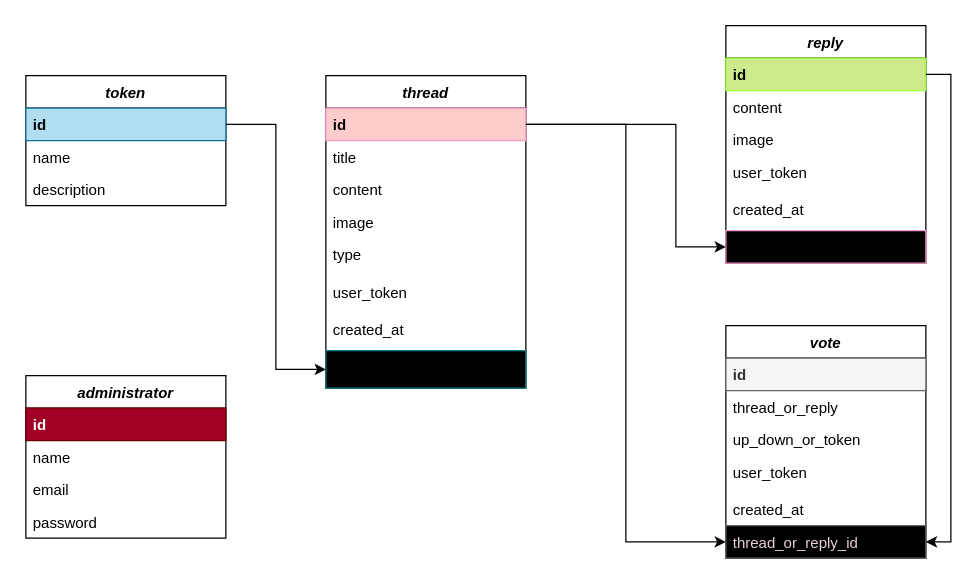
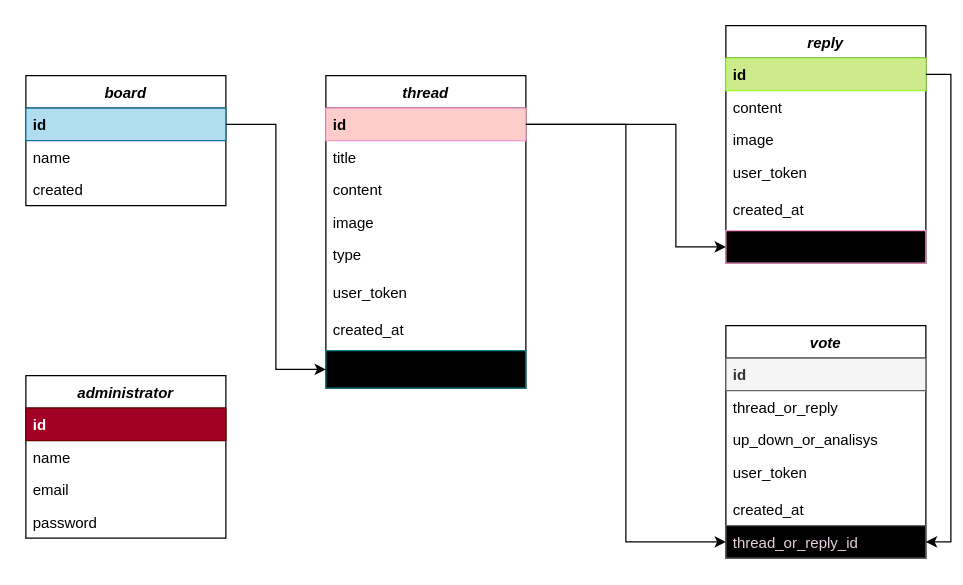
  <mxCell id="0" />
  <mxCell id="1" parent="0" />
- <mxCell id="2" value="token" style="swimlane;fontStyle=3;align=center;verticalAlign=top;childLayout=stackLayout;horizontal=1;startSize=26;horizontalStack=0;resizeParent=1;resizeLast=0;collapsible=1;marginBottom=0;rounded=0;shadow=0;strokeWidth=1;" parent="1" vertex="1"><mxGeometry x="20" y="60" width="160" height="104" as="geometry"><mxRectangle x="230" y="140" width="160" height="26" as="alternateBounds" /></mxGeometry></mxCell>
+ <mxCell id="2" value="board" style="swimlane;fontStyle=3;align=center;verticalAlign=top;childLayout=stackLayout;horizontal=1;startSize=26;horizontalStack=0;resizeParent=1;resizeLast=0;collapsible=1;marginBottom=0;rounded=0;shadow=0;strokeWidth=1;" parent="1" vertex="1"><mxGeometry x="20" y="60" width="160" height="104" as="geometry"><mxRectangle x="230" y="140" width="160" height="26" as="alternateBounds" /></mxGeometry></mxCell>
  <mxCell id="3" value="id" style="text;align=left;verticalAlign=top;spacingLeft=4;spacingRight=4;overflow=hidden;rotatable=0;points=[[0,0.5],[1,0.5]];portConstraint=eastwest;fillColor=#b1ddf0;strokeColor=#10739e;fontStyle=1;fontColor=#000000;" parent="2" vertex="1"><mxGeometry y="26" width="160" height="26" as="geometry" /></mxCell>
  <mxCell id="4" value="name" style="text;align=left;verticalAlign=top;spacingLeft=4;spacingRight=4;overflow=hidden;rotatable=0;points=[[0,0.5],[1,0.5]];portConstraint=eastwest;rounded=0;shadow=0;html=0;" parent="2" vertex="1"><mxGeometry y="52" width="160" height="26" as="geometry" /></mxCell>
- <mxCell id="5" value="description" style="text;align=left;verticalAlign=top;spacingLeft=4;spacingRight=4;overflow=hidden;rotatable=0;points=[[0,0.5],[1,0.5]];portConstraint=eastwest;rounded=0;shadow=0;html=0;" parent="2" vertex="1"><mxGeometry y="78" width="160" height="26" as="geometry" /></mxCell>
+ <mxCell id="5" value="created" style="text;align=left;verticalAlign=top;spacingLeft=4;spacingRight=4;overflow=hidden;rotatable=0;points=[[0,0.5],[1,0.5]];portConstraint=eastwest;rounded=0;shadow=0;html=0;" parent="2" vertex="1"><mxGeometry y="78" width="160" height="26" as="geometry" /></mxCell>
  <mxCell id="6" value="thread" style="swimlane;fontStyle=3;align=center;verticalAlign=top;childLayout=stackLayout;horizontal=1;startSize=26;horizontalStack=0;resizeParent=1;resizeLast=0;collapsible=1;marginBottom=0;rounded=0;shadow=0;strokeWidth=1;" vertex="1" parent="1"><mxGeometry x="260" y="60" width="160" height="250" as="geometry"><mxRectangle x="120" y="320" width="160" height="26" as="alternateBounds" /></mxGeometry></mxCell>
  <mxCell id="7" value="id" style="text;align=left;verticalAlign=top;spacingLeft=4;spacingRight=4;overflow=hidden;rotatable=0;points=[[0,0.5],[1,0.5]];portConstraint=eastwest;fillColor=#ffcccc;strokeColor=#FF99CC;fontStyle=1;fontColor=#000000;" vertex="1" parent="6"><mxGeometry y="26" width="160" height="26" as="geometry" /></mxCell>
  <mxCell id="8" value="title" style="text;align=left;verticalAlign=top;spacingLeft=4;spacingRight=4;overflow=hidden;rotatable=0;points=[[0,0.5],[1,0.5]];portConstraint=eastwest;rounded=0;shadow=0;html=0;" vertex="1" parent="6"><mxGeometry y="52" width="160" height="26" as="geometry" /></mxCell>
  <mxCell id="9" value="content" style="text;align=left;verticalAlign=top;spacingLeft=4;spacingRight=4;overflow=hidden;rotatable=0;points=[[0,0.5],[1,0.5]];portConstraint=eastwest;rounded=0;shadow=0;html=0;" vertex="1" parent="6"><mxGeometry y="78" width="160" height="26" as="geometry" /></mxCell>
  <mxCell id="10" value="image" style="text;align=left;verticalAlign=top;spacingLeft=4;spacingRight=4;overflow=hidden;rotatable=0;points=[[0,0.5],[1,0.5]];portConstraint=eastwest;rounded=0;shadow=0;html=0;" vertex="1" parent="6"><mxGeometry y="104" width="160" height="26" as="geometry" /></mxCell>
  <mxCell id="11" value="type" style="text;align=left;verticalAlign=top;spacingLeft=4;spacingRight=4;overflow=hidden;rotatable=0;points=[[0,0.5],[1,0.5]];portConstraint=eastwest;rounded=0;shadow=0;html=0;" vertex="1" parent="6"><mxGeometry y="130" width="160" height="30" as="geometry" /></mxCell>
  <mxCell id="12" value="user_token" style="text;align=left;verticalAlign=top;spacingLeft=4;spacingRight=4;overflow=hidden;rotatable=0;points=[[0,0.5],[1,0.5]];portConstraint=eastwest;rounded=0;shadow=0;html=0;" vertex="1" parent="6"><mxGeometry y="160" width="160" height="30" as="geometry" /></mxCell>
  <mxCell id="13" value="created_at" style="text;align=left;verticalAlign=top;spacingLeft=4;spacingRight=4;overflow=hidden;rotatable=0;points=[[0,0.5],[1,0.5]];portConstraint=eastwest;rounded=0;shadow=0;html=0;" vertex="1" parent="6"><mxGeometry y="190" width="160" height="30" as="geometry" /></mxCell>
  <mxCell id="14" value="image_id" style="text;align=left;verticalAlign=top;spacingLeft=4;spacingRight=4;overflow=hidden;rotatable=0;points=[[0,0.5],[1,0.5]];portConstraint=eastwest;rounded=0;shadow=0;html=0;fillColor=#000000;strokeColor=#0e8088;" vertex="1" parent="6"><mxGeometry y="220" width="160" height="30" as="geometry" /></mxCell>
  <mxCell id="15" value="reply" style="swimlane;fontStyle=3;align=center;verticalAlign=top;childLayout=stackLayout;horizontal=1;startSize=26;horizontalStack=0;resizeParent=1;resizeLast=0;collapsible=1;marginBottom=0;rounded=0;shadow=0;strokeWidth=1;" vertex="1" parent="1"><mxGeometry x="580" y="20" width="160" height="190" as="geometry"><mxRectangle x="230" y="140" width="160" height="26" as="alternateBounds" /></mxGeometry></mxCell>
  <mxCell id="16" value="id" style="text;align=left;verticalAlign=top;spacingLeft=4;spacingRight=4;overflow=hidden;rotatable=0;points=[[0,0.5],[1,0.5]];portConstraint=eastwest;fillColor=#cdeb8b;strokeColor=#99FF33;fontStyle=1;fontColor=#000000;" vertex="1" parent="15"><mxGeometry y="26" width="160" height="26" as="geometry" /></mxCell>
  <mxCell id="17" value="content" style="text;align=left;verticalAlign=top;spacingLeft=4;spacingRight=4;overflow=hidden;rotatable=0;points=[[0,0.5],[1,0.5]];portConstraint=eastwest;rounded=0;shadow=0;html=0;" vertex="1" parent="15"><mxGeometry y="52" width="160" height="26" as="geometry" /></mxCell>
  <mxCell id="18" value="image" style="text;align=left;verticalAlign=top;spacingLeft=4;spacingRight=4;overflow=hidden;rotatable=0;points=[[0,0.5],[1,0.5]];portConstraint=eastwest;rounded=0;shadow=0;html=0;" vertex="1" parent="15"><mxGeometry y="78" width="160" height="26" as="geometry" /></mxCell>
  <mxCell id="19" value="user_token" style="text;align=left;verticalAlign=top;spacingLeft=4;spacingRight=4;overflow=hidden;rotatable=0;points=[[0,0.5],[1,0.5]];portConstraint=eastwest;rounded=0;shadow=0;html=0;" vertex="1" parent="15"><mxGeometry y="104" width="160" height="30" as="geometry" /></mxCell>
  <mxCell id="20" value="created_at" style="text;align=left;verticalAlign=top;spacingLeft=4;spacingRight=4;overflow=hidden;rotatable=0;points=[[0,0.5],[1,0.5]];portConstraint=eastwest;rounded=0;shadow=0;html=0;" vertex="1" parent="15"><mxGeometry y="134" width="160" height="30" as="geometry" /></mxCell>
  <mxCell id="21" value="vote_id" style="text;align=left;verticalAlign=top;spacingLeft=4;spacingRight=4;overflow=hidden;rotatable=0;points=[[0,0.5],[1,0.5]];portConstraint=eastwest;rounded=0;shadow=0;html=0;fillColor=#000000;strokeColor=#FF99CC;" vertex="1" parent="15"><mxGeometry y="164" width="160" height="26" as="geometry" /></mxCell>
  <mxCell id="22" style="edgeStyle=orthogonalEdgeStyle;rounded=0;orthogonalLoop=1;jettySize=auto;html=1;exitX=1;exitY=0.5;exitDx=0;exitDy=0;entryX=0;entryY=0.5;entryDx=0;entryDy=0;" edge="1" parent="1" source="3" target="14"><mxGeometry relative="1" as="geometry" /></mxCell>
  <mxCell id="23" style="edgeStyle=orthogonalEdgeStyle;rounded=0;orthogonalLoop=1;jettySize=auto;html=1;exitX=1;exitY=0.5;exitDx=0;exitDy=0;entryX=0;entryY=0.5;entryDx=0;entryDy=0;" edge="1" parent="1" source="7" target="21"><mxGeometry relative="1" as="geometry"><Array as="points"><mxPoint x="540" y="99" /><mxPoint x="540" y="197" /></Array></mxGeometry></mxCell>
  <mxCell id="24" value="vote&#10;" style="swimlane;fontStyle=3;align=center;verticalAlign=top;childLayout=stackLayout;horizontal=1;startSize=26;horizontalStack=0;resizeParent=1;resizeLast=0;collapsible=1;marginBottom=0;rounded=0;shadow=0;strokeWidth=1;" vertex="1" parent="1"><mxGeometry x="580" y="260" width="160" height="186" as="geometry"><mxRectangle x="230" y="140" width="160" height="26" as="alternateBounds" /></mxGeometry></mxCell>
  <mxCell id="25" value="id" style="text;align=left;verticalAlign=top;spacingLeft=4;spacingRight=4;overflow=hidden;rotatable=0;points=[[0,0.5],[1,0.5]];portConstraint=eastwest;fillColor=#f5f5f5;strokeColor=#666666;fontStyle=1;fontColor=#333333;" vertex="1" parent="24"><mxGeometry y="26" width="160" height="26" as="geometry" /></mxCell>
  <mxCell id="26" value="thread_or_reply" style="text;align=left;verticalAlign=top;spacingLeft=4;spacingRight=4;overflow=hidden;rotatable=0;points=[[0,0.5],[1,0.5]];portConstraint=eastwest;rounded=0;shadow=0;html=0;" vertex="1" parent="24"><mxGeometry y="52" width="160" height="26" as="geometry" /></mxCell>
- <mxCell id="27" value="up_down_or_token" style="text;align=left;verticalAlign=top;spacingLeft=4;spacingRight=4;overflow=hidden;rotatable=0;points=[[0,0.5],[1,0.5]];portConstraint=eastwest;rounded=0;shadow=0;html=0;" vertex="1" parent="24"><mxGeometry y="78" width="160" height="26" as="geometry" /></mxCell>
+ <mxCell id="27" value="up_down_or_analisys" style="text;align=left;verticalAlign=top;spacingLeft=4;spacingRight=4;overflow=hidden;rotatable=0;points=[[0,0.5],[1,0.5]];portConstraint=eastwest;rounded=0;shadow=0;html=0;" vertex="1" parent="24"><mxGeometry y="78" width="160" height="26" as="geometry" /></mxCell>
  <mxCell id="28" value="user_token" style="text;align=left;verticalAlign=top;spacingLeft=4;spacingRight=4;overflow=hidden;rotatable=0;points=[[0,0.5],[1,0.5]];portConstraint=eastwest;rounded=0;shadow=0;html=0;" vertex="1" parent="24"><mxGeometry y="104" width="160" height="30" as="geometry" /></mxCell>
  <mxCell id="29" value="created_at" style="text;align=left;verticalAlign=top;spacingLeft=4;spacingRight=4;overflow=hidden;rotatable=0;points=[[0,0.5],[1,0.5]];portConstraint=eastwest;rounded=0;shadow=0;html=0;" vertex="1" parent="24"><mxGeometry y="134" width="160" height="26" as="geometry" /></mxCell>
  <mxCell id="30" value="thread_or_reply_id" style="text;align=left;verticalAlign=top;spacingLeft=4;spacingRight=4;overflow=hidden;rotatable=0;points=[[0,0.5],[1,0.5]];portConstraint=eastwest;rounded=0;shadow=0;html=0;fillColor=#000000;fontColor=#E6D0DE;strokeColor=#666666;" vertex="1" parent="24"><mxGeometry y="160" width="160" height="26" as="geometry" /></mxCell>
  <mxCell id="31" style="edgeStyle=orthogonalEdgeStyle;rounded=0;orthogonalLoop=1;jettySize=auto;html=1;exitX=1;exitY=0.5;exitDx=0;exitDy=0;entryX=1;entryY=0.5;entryDx=0;entryDy=0;" edge="1" parent="1" source="16" target="30"><mxGeometry relative="1" as="geometry" /></mxCell>
  <mxCell id="32" style="edgeStyle=orthogonalEdgeStyle;rounded=0;orthogonalLoop=1;jettySize=auto;html=1;exitX=1;exitY=0.5;exitDx=0;exitDy=0;entryX=0;entryY=0.5;entryDx=0;entryDy=0;" edge="1" parent="1" source="7" target="30"><mxGeometry relative="1" as="geometry"><Array as="points"><mxPoint x="500" y="99" /><mxPoint x="500" y="433" /></Array></mxGeometry></mxCell>
  <mxCell id="33" value="administrator" style="swimlane;fontStyle=3;align=center;verticalAlign=top;childLayout=stackLayout;horizontal=1;startSize=26;horizontalStack=0;resizeParent=1;resizeLast=0;collapsible=1;marginBottom=0;rounded=0;shadow=0;strokeWidth=1;" vertex="1" parent="1"><mxGeometry x="20" y="300" width="160" height="130" as="geometry"><mxRectangle x="230" y="140" width="160" height="26" as="alternateBounds" /></mxGeometry></mxCell>
  <mxCell id="34" value="id" style="text;align=left;verticalAlign=top;spacingLeft=4;spacingRight=4;overflow=hidden;rotatable=0;points=[[0,0.5],[1,0.5]];portConstraint=eastwest;fillColor=#a20025;strokeColor=#6F0000;fontStyle=1;fontColor=#ffffff;" vertex="1" parent="33"><mxGeometry y="26" width="160" height="26" as="geometry" /></mxCell>
  <mxCell id="35" value="name" style="text;align=left;verticalAlign=top;spacingLeft=4;spacingRight=4;overflow=hidden;rotatable=0;points=[[0,0.5],[1,0.5]];portConstraint=eastwest;rounded=0;shadow=0;html=0;" vertex="1" parent="33"><mxGeometry y="52" width="160" height="26" as="geometry" /></mxCell>
  <mxCell id="36" value="email" style="text;align=left;verticalAlign=top;spacingLeft=4;spacingRight=4;overflow=hidden;rotatable=0;points=[[0,0.5],[1,0.5]];portConstraint=eastwest;rounded=0;shadow=0;html=0;" vertex="1" parent="33"><mxGeometry y="78" width="160" height="26" as="geometry" /></mxCell>
  <mxCell id="37" value="password" style="text;align=left;verticalAlign=top;spacingLeft=4;spacingRight=4;overflow=hidden;rotatable=0;points=[[0,0.5],[1,0.5]];portConstraint=eastwest;rounded=0;shadow=0;html=0;" vertex="1" parent="33"><mxGeometry y="104" width="160" height="26" as="geometry" /></mxCell>
